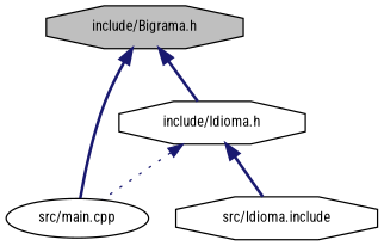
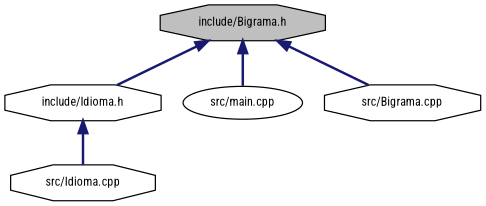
  digraph {
    fontname="Roboto Condensed"
    node [color=black fillcolor=white fontname="Roboto Condensed" fontsize=10 shape=octagon style=filled]
    edge [color=midnightblue dir=back fontname="Roboto Condensed" fontsize=10 labelfontname=Helvetica labelfontsize=10 style=bold]
    n1 [fillcolor=grey75 fontcolor=black height=0.2 label="include/Bigrama.h" width=0.4]
    n2 [height=0.2 label="include/Idioma.h" width=0.4]
    n3 [height=0.2 label="src/main.cpp" shape=ellipse width=0.4]
-   n5 [height=0.2 label="src/Idioma.include" width=0.4]
+   n4 [height=0.2 label="src/Bigrama.cpp" width=0.4]
+   n5 [height=0.2 label="src/Idioma.cpp" width=0.4]
    n1 -> n2
    n1 -> n3
-   n2 -> n3 [style=dotted]
+   n1 -> n4
    n2 -> n5
  }
